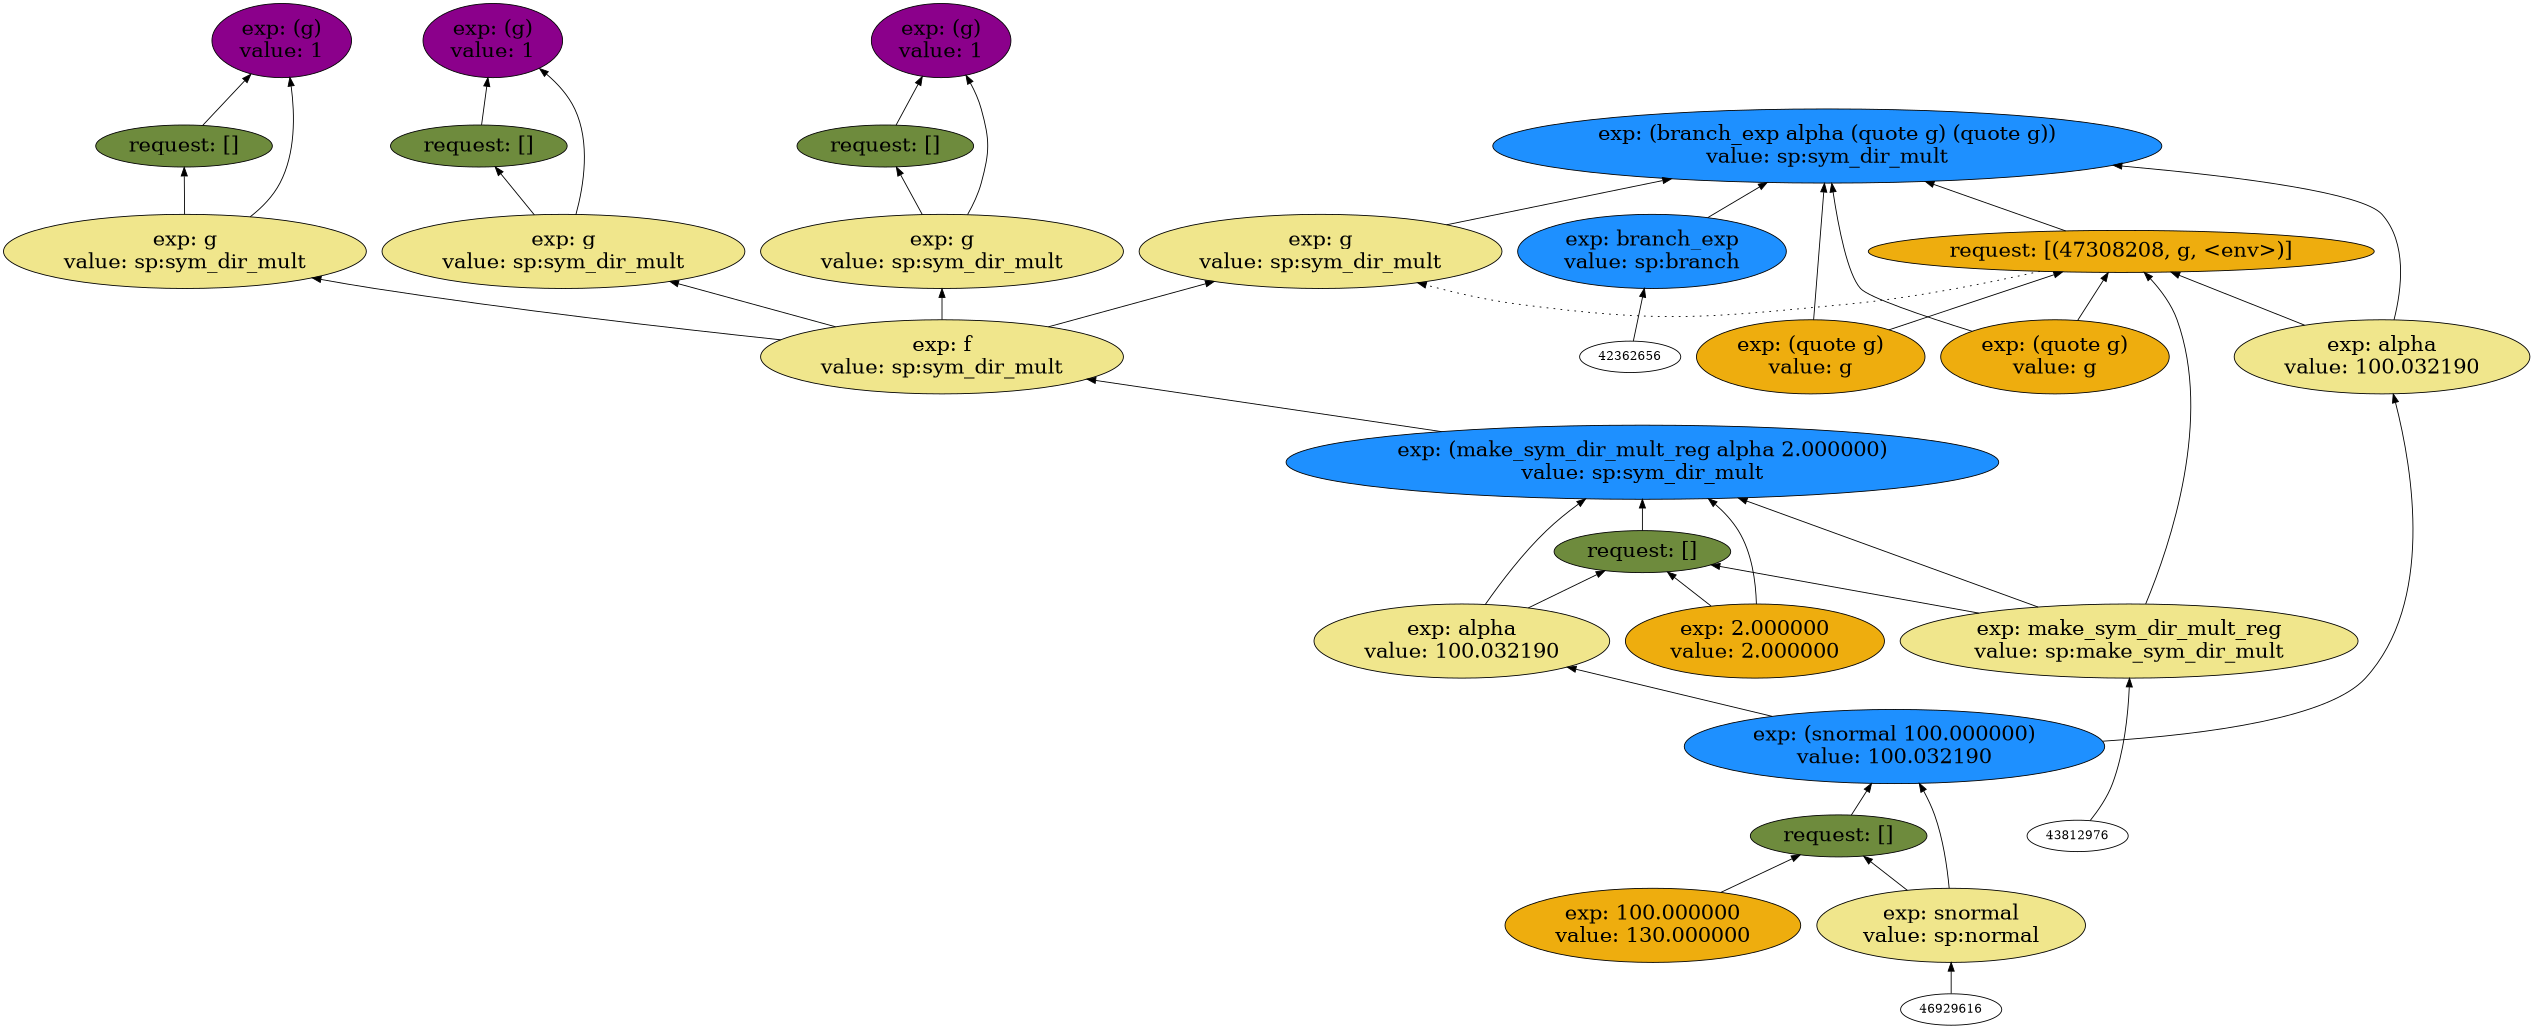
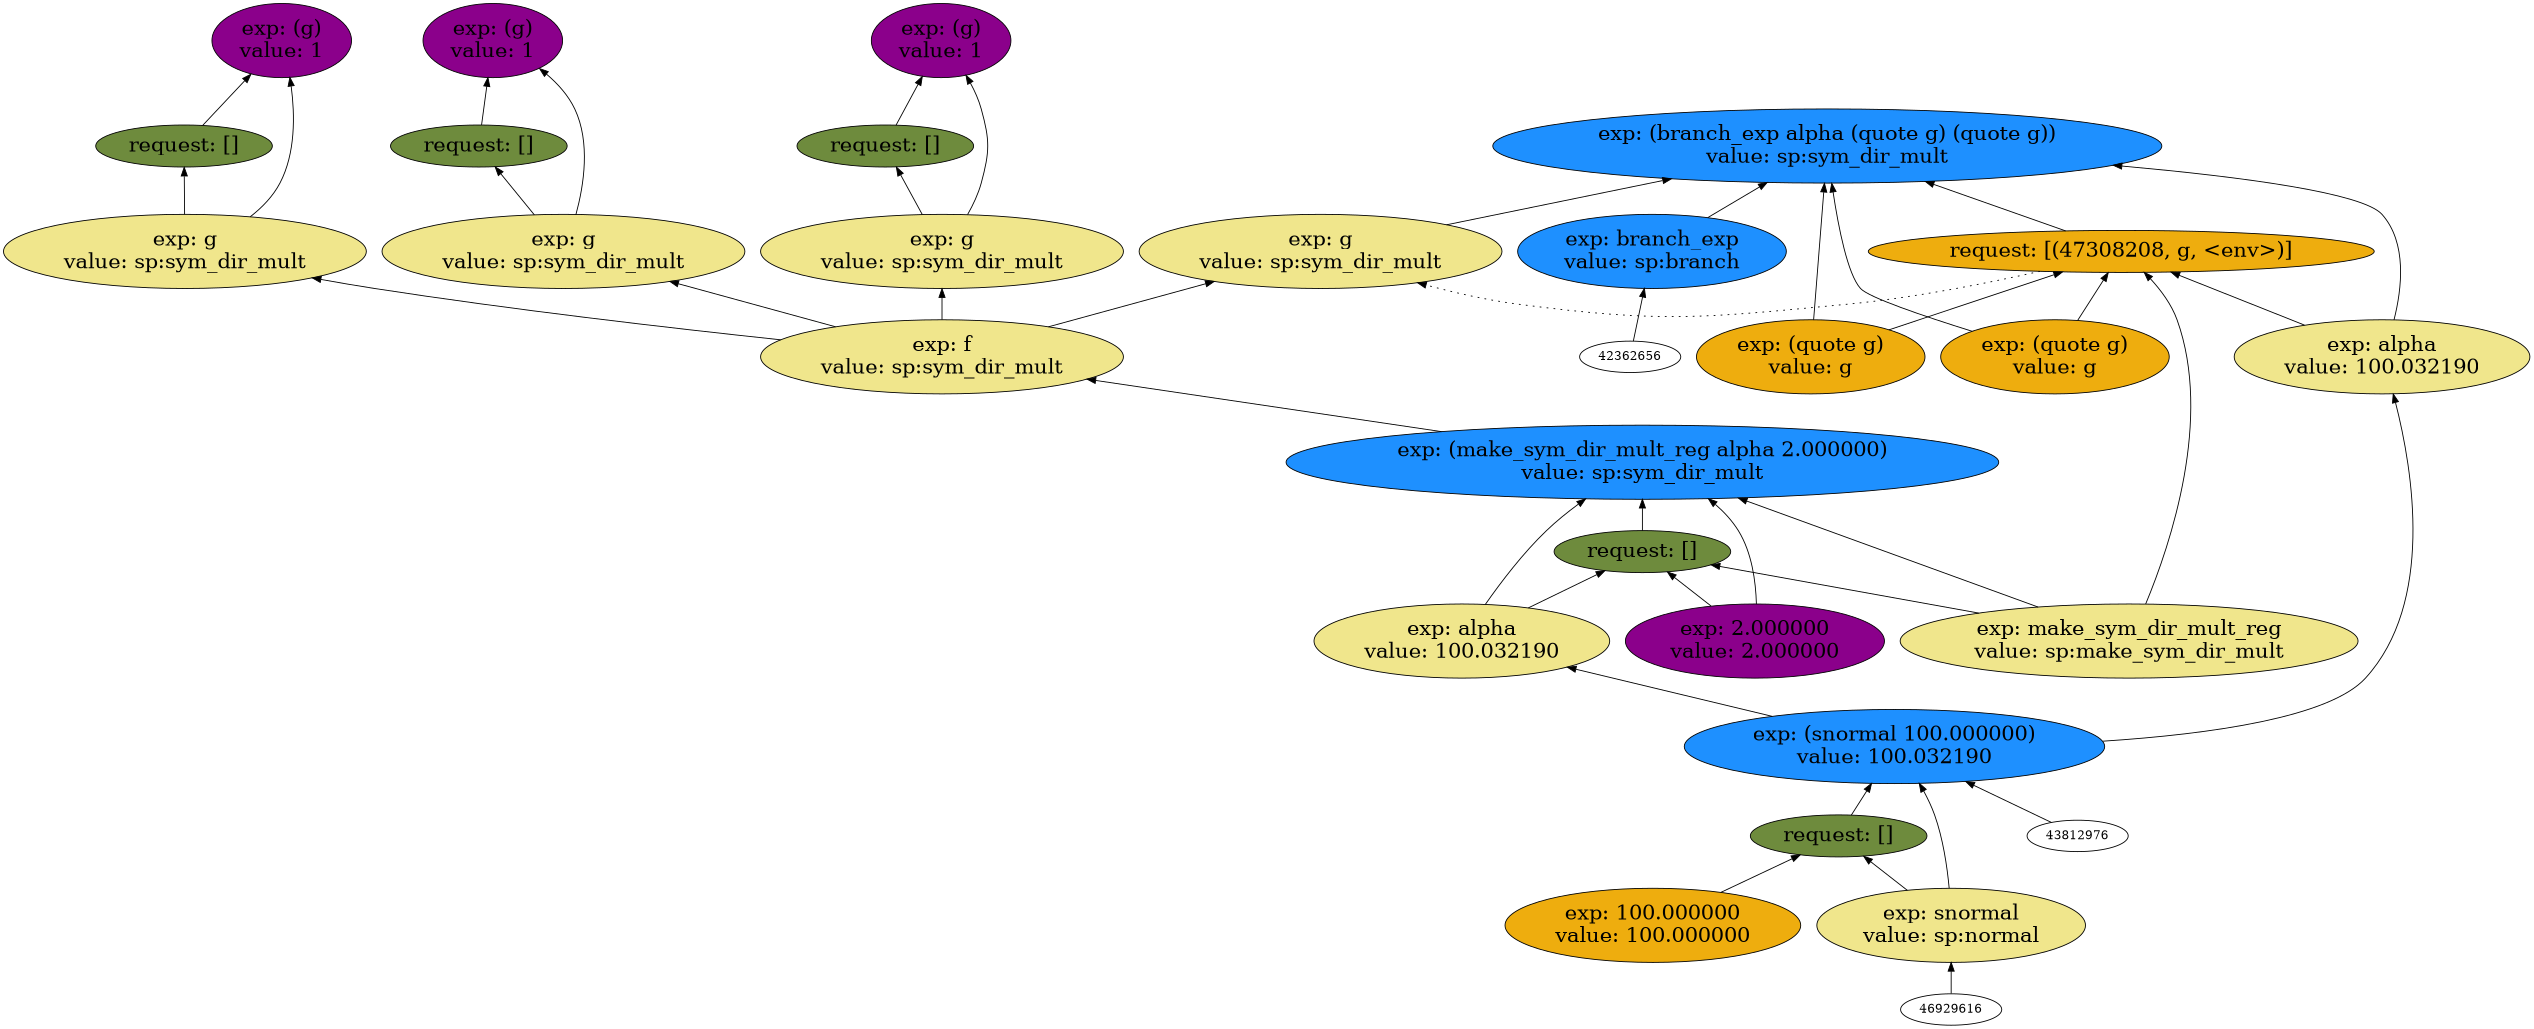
  digraph {
    fontsize=24
    rankdir=BT
    node [fillcolor=khaki fontsize=24 shape=ellipse style=filled]
    edge [arrowhead=normal color=black constraint=true style=solid]
    n1 [fillcolor=dodgerblue label="exp: (snormal 100.000000)\nvalue: 100.032190"]
    n2 [fillcolor=darkolivegreen4 label="request: []"]
    n3 [label="exp: snormal\nvalue: sp:normal"]
-   n4 [fillcolor=darkgoldenrod2 label="exp: 100.000000\nvalue: 130.000000"]
+   n4 [fillcolor=darkgoldenrod2 label="exp: 100.000000\nvalue: 100.000000"]
    n5 [fillcolor=dodgerblue label="exp: (make_sym_dir_mult_reg alpha 2.000000)\nvalue: sp:sym_dir_mult"]
    n6 [fillcolor=darkolivegreen4 label="request: []"]
    n7 [label="exp: make_sym_dir_mult_reg\nvalue: sp:make_sym_dir_mult"]
    n8 [label="exp: alpha\nvalue: 100.032190"]
-   n9 [fillcolor=darkgoldenrod2 label="exp: 2.000000\nvalue: 2.000000"]
+   n9 [fillcolor=magenta4 label="exp: 2.000000\nvalue: 2.000000"]
    n10 [label="exp: f\nvalue: sp:sym_dir_mult"]
    n11 [fillcolor=magenta4 label="exp: (g)\nvalue: 1"]
    n12 [fillcolor=darkolivegreen4 label="request: []"]
    n13 [label="exp: g\nvalue: sp:sym_dir_mult"]
    n14 [fillcolor=magenta4 label="exp: (g)\nvalue: 1"]
    n15 [fillcolor=darkolivegreen4 label="request: []"]
    n16 [label="exp: g\nvalue: sp:sym_dir_mult"]
    n17 [fillcolor=magenta4 label="exp: (g)\nvalue: 1"]
    n18 [fillcolor=darkolivegreen4 label="request: []"]
    n19 [label="exp: g\nvalue: sp:sym_dir_mult"]
    n20 [fillcolor=dodgerblue label="exp: (branch_exp alpha (quote g) (quote g))\nvalue: sp:sym_dir_mult"]
    n21 [fillcolor=darkgoldenrod2 label="request: [(47308208, g, <env>)]"]
    n22 [fillcolor=dodgerblue label="exp: branch_exp\nvalue: sp:branch"]
    n23 [label="exp: alpha\nvalue: 100.032190"]
    n24 [fillcolor=darkgoldenrod2 label="exp: (quote g)\nvalue: g"]
    n25 [fillcolor=darkgoldenrod2 label="exp: (quote g)\nvalue: g"]
    n26 [label="exp: g\nvalue: sp:sym_dir_mult"]
    43812976 [fillcolor="" fontsize="" shape="" style=""]
    46929616 [fillcolor="" fontsize="" shape="" style=""]
    42362656 [fillcolor="" fontsize="" shape="" style=""]
    subgraph sub_1 {
      label="Venture Families"
      subgraph sub_2 {
        label=1
        n1
        n2
        n3
        n4
      }
      subgraph sub_3 {
        label=2
        n5
        n6
        n7
        n8
        n9
      }
      subgraph sub_4 {
        label=3
        n10
      }
      subgraph sub_5 {
        label=4
        n11
        n12
        n13
      }
      subgraph sub_6 {
        label=5
        n14
        n15
        n16
      }
      subgraph sub_7 {
        label=6
        n17
        n18
        n19
      }
      subgraph sub_8 {
        label=7
        n20
        n21
        n22
        n23
        n24
        n25
      }
    }
    subgraph sub_9 {
      n26
    }
    n1 -> n8
    n1 -> n23
    n2 -> n1
    n3 -> n1
    n3 -> n2
    n4 -> n2
    n5 -> n10
    n6 -> n5
    n7 -> n5
    n7 -> n6
    n7 -> n21
    n8 -> n5
    n8 -> n6
    n9 -> n5
    n9 -> n6
    n10 -> n13
    n10 -> n16
    n10 -> n19
    n10 -> n26
    n12 -> n11
    n13 -> n11
    n13 -> n12
    n15 -> n14
    n16 -> n14
    n16 -> n15
    n18 -> n17
    n19 -> n17
    n19 -> n18
    n21 -> n20
    n21 -> n26 [constraint=false style=dotted]
    n22 -> n20
    n23 -> n20
    n23 -> n21
    n24 -> n20
    n24 -> n21
    n25 -> n20
    n25 -> n21
    n26 -> n20
-   43812976 -> n7
+   43812976 -> n1
    46929616 -> n3
    42362656 -> n22
  }
